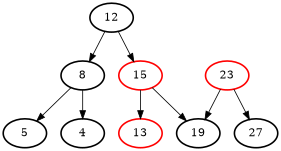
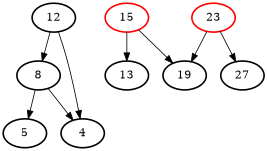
  digraph {
    node [color="#000000" penwidth=2.000000]
    12
    8
    15 [color="#FF0000"]
    5
    n5 [label=4]
-   13 [color="#FF0000"]
+   13
    19
    23 [color="#FF0000"]
    27
    12 -> 8
-   12 -> 15
+   12 -> n5
    8 -> 5
    8 -> n5
    15 -> 13
    15 -> 19
    23 -> 19
    23 -> 27
  }
